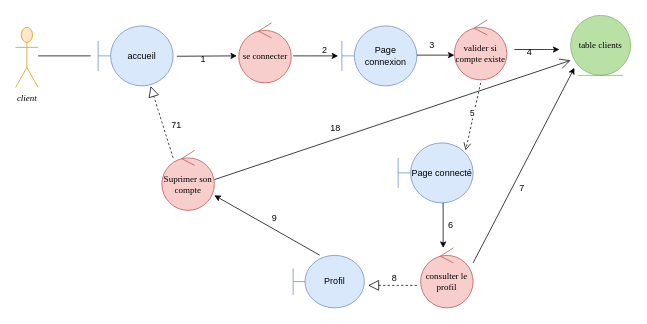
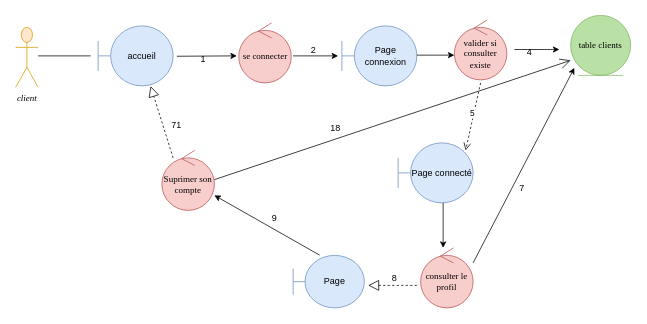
  <mxCell id="0" />
  <mxCell id="1" parent="0" />
  <mxCell id="2" value="client" style="shape=umlActor;verticalLabelPosition=bottom;labelBackgroundColor=#ffffff;verticalAlign=top;html=1;fontFamily=Verdana;labelBorderColor=none;fontStyle=2;fillColor=#ffe6cc;strokeColor=#d79b00;" vertex="1" parent="1"><mxGeometry y="36" width="30" height="80" as="geometry" x="20" /></mxCell>
  <mxCell id="3" value="" style="line;strokeWidth=1;fillColor=none;align=left;verticalAlign=middle;spacingTop=-1;spacingLeft=3;spacingRight=3;rotatable=0;labelPosition=right;points=[];portConstraint=eastwest;fontFamily=Verdana;" vertex="1" parent="1"><mxGeometry x="50" y="70" width="70" height="8" as="geometry" /></mxCell>
  <mxCell id="4" value="accueil" style="shape=umlBoundary;whiteSpace=wrap;html=1;fillColor=#dae8fc;strokeColor=#6c8ebf;" vertex="1" parent="1"><mxGeometry x="130" y="34" width="100" height="80" as="geometry" /></mxCell>
  <mxCell id="5" value="se connecter" style="ellipse;shape=umlControl;whiteSpace=wrap;html=1;fontFamily=Verdana;fillColor=#f8cecc;strokeColor=#b85450;" vertex="1" parent="1"><mxGeometry x="317.5" y="30" width="70" height="80" as="geometry" /></mxCell>
  <mxCell id="6" value="" style="endArrow=classic;html=1;" edge="1" parent="1"><mxGeometry width="50" height="50" relative="1" as="geometry"><mxPoint x="390" y="74" as="sourcePoint" /><mxPoint x="450" y="74" as="targetPoint" /></mxGeometry></mxCell>
- <mxCell id="7" value="2" style="text;html=1;resizable=0;points=[];autosize=1;align=left;verticalAlign=top;spacingTop=-4;" vertex="1" parent="1"><mxGeometry x="426.5" y="56" width="20" height="20" as="geometry" /></mxCell>
+ <mxCell id="7" value="2" style="text;html=1;resizable=0;points=[];autosize=1;align=left;verticalAlign=top;spacingTop=-4;" vertex="1" parent="1"><mxGeometry x="411.5" y="56" width="20" height="20" as="geometry" /></mxCell>
  <mxCell id="8" value="table clients" style="ellipse;shape=umlEntity;whiteSpace=wrap;html=1;fontFamily=Verdana;fillColor=#B9E0A5;strokeColor=#82b366;" vertex="1" parent="1"><mxGeometry x="760" y="20" width="80" height="80" as="geometry" /></mxCell>
  <mxCell id="9" value="" style="endArrow=classic;html=1;" edge="1" parent="1"><mxGeometry width="50" height="50" relative="1" as="geometry"><mxPoint x="235" y="74.5" as="sourcePoint" /><mxPoint x="315" y="74" as="targetPoint" /></mxGeometry></mxCell>
  <mxCell id="10" value="1" style="text;html=1;resizable=0;points=[];autosize=1;align=left;verticalAlign=top;spacingTop=-4;" vertex="1" parent="1"><mxGeometry x="265" y="69" width="20" height="20" as="geometry" /></mxCell>
- <mxCell id="11" value="valider si compte existe" style="ellipse;shape=umlControl;whiteSpace=wrap;html=1;fontFamily=Verdana;fillColor=#f8cecc;strokeColor=#b85450;" vertex="1" parent="1"><mxGeometry x="605" y="26" width="70" height="80" as="geometry" /></mxCell>
+ <mxCell id="11" value="valider si consulter existe" style="ellipse;shape=umlControl;whiteSpace=wrap;html=1;fontFamily=Verdana;fillColor=#f8cecc;strokeColor=#b85450;" vertex="1" parent="1"><mxGeometry x="605" y="26" width="70" height="80" as="geometry" /></mxCell>
  <mxCell id="12" value="" style="endArrow=classic;html=1;" edge="1" parent="1"><mxGeometry width="50" height="50" relative="1" as="geometry"><mxPoint x="685" y="65.5" as="sourcePoint" /><mxPoint x="745" y="65.5" as="targetPoint" /><Array as="points"><mxPoint x="735" y="65.5" /></Array></mxGeometry></mxCell>
  <mxCell id="13" value="4" style="text;html=1;resizable=0;points=[];autosize=1;align=left;verticalAlign=top;spacingTop=-4;" vertex="1" parent="1"><mxGeometry x="700" y="59" width="20" height="20" as="geometry" /></mxCell>
  <mxCell id="14" value="5" style="html=1;verticalAlign=bottom;endArrow=open;dashed=1;endSize=8;entryX=0.9;entryY=0.125;entryDx=0;entryDy=0;entryPerimeter=0;" edge="1" parent="1" target="15"><mxGeometry x="0.111" relative="1" as="geometry"><mxPoint x="640" y="110" as="sourcePoint" /><mxPoint x="584.5" y="190" as="targetPoint" /><Array as="points" /><mxPoint as="offset" /></mxGeometry></mxCell>
  <mxCell id="15" value="Page connecté" style="shape=umlBoundary;whiteSpace=wrap;html=1;fillColor=#dae8fc;strokeColor=#6c8ebf;" vertex="1" parent="1"><mxGeometry x="530" y="190" width="100" height="80" as="geometry" /></mxCell>
  <mxCell id="16" value="" style="endArrow=classic;html=1;" edge="1" parent="1"><mxGeometry width="50" height="50" relative="1" as="geometry"><mxPoint x="590" y="270" as="sourcePoint" /><mxPoint x="590" y="330" as="targetPoint" /></mxGeometry></mxCell>
  <mxCell id="17" value="consulter le profil" style="ellipse;shape=umlControl;whiteSpace=wrap;html=1;fontFamily=Verdana;fillColor=#f8cecc;strokeColor=#b85450;" vertex="1" parent="1"><mxGeometry x="560" y="330" width="70" height="80" as="geometry" /></mxCell>
- <mxCell id="18" value="6" style="text;html=1;resizable=0;points=[];autosize=1;align=left;verticalAlign=top;spacingTop=-4;" vertex="1" parent="1"><mxGeometry x="595" y="290" width="20" height="20" as="geometry" /></mxCell>
- <mxCell id="19" value="Profil" style="shape=umlBoundary;whiteSpace=wrap;html=1;fillColor=#dae8fc;strokeColor=#6c8ebf;" vertex="1" parent="1"><mxGeometry x="390" y="340" width="95" height="70" as="geometry" /></mxCell>
+ <mxCell id="19" value="Page" style="shape=umlBoundary;whiteSpace=wrap;html=1;fillColor=#dae8fc;strokeColor=#6c8ebf;" vertex="1" parent="1"><mxGeometry x="390" y="340" width="95" height="70" as="geometry" /></mxCell>
  <mxCell id="20" value="" style="endArrow=block;dashed=1;endFill=0;endSize=12;html=1;" edge="1" parent="1"><mxGeometry width="160" relative="1" as="geometry"><mxPoint x="555" y="380" as="sourcePoint" /><mxPoint x="490" y="380" as="targetPoint" /></mxGeometry></mxCell>
  <mxCell id="21" value="" style="endArrow=classic;html=1;" edge="1" parent="1"><mxGeometry width="50" height="50" relative="1" as="geometry"><mxPoint x="630" y="350" as="sourcePoint" /><mxPoint x="765" y="90" as="targetPoint" /></mxGeometry></mxCell>
  <mxCell id="22" value="7" style="text;html=1;resizable=0;points=[];autosize=1;align=left;verticalAlign=top;spacingTop=-4;" vertex="1" parent="1"><mxGeometry x="690" y="240" width="20" height="20" as="geometry" /></mxCell>
  <mxCell id="23" value="8" style="text;html=1;resizable=0;points=[];autosize=1;align=left;verticalAlign=top;spacingTop=-4;" vertex="1" parent="1"><mxGeometry x="520" y="359.5" width="20" height="20" as="geometry" /></mxCell>
  <mxCell id="24" value="Page connexion" style="shape=umlBoundary;whiteSpace=wrap;html=1;fillColor=#dae8fc;strokeColor=#6c8ebf;" vertex="1" parent="1"><mxGeometry x="455" y="34" width="100" height="80" as="geometry" /></mxCell>
  <mxCell id="25" value="" style="endArrow=classic;html=1;" edge="1" parent="1"><mxGeometry width="50" height="50" relative="1" as="geometry"><mxPoint x="555" y="73" as="sourcePoint" /><mxPoint x="605" y="73" as="targetPoint" /></mxGeometry></mxCell>
- <mxCell id="26" value="3" style="text;html=1;resizable=0;points=[];autosize=1;align=left;verticalAlign=top;spacingTop=-4;" vertex="1" parent="1"><mxGeometry x="570" y="50" width="20" height="20" as="geometry" /></mxCell>
  <mxCell id="27" value="Suprimer son compte" style="ellipse;shape=umlControl;whiteSpace=wrap;html=1;fontFamily=Verdana;fillColor=#f8cecc;strokeColor=#b85450;" vertex="1" parent="1"><mxGeometry x="215" y="200" width="70" height="80" as="geometry" /></mxCell>
  <mxCell id="28" value="" style="endArrow=classic;html=1;exitX=0.372;exitY=-0.005;exitDx=0;exitDy=0;exitPerimeter=0;" edge="1" parent="1" source="19"><mxGeometry width="50" height="50" relative="1" as="geometry"><mxPoint x="415" y="330" as="sourcePoint" /><mxPoint x="285" y="260" as="targetPoint" /></mxGeometry></mxCell>
  <mxCell id="29" value="9" style="text;html=1;resizable=0;points=[];autosize=1;align=left;verticalAlign=top;spacingTop=-4;" vertex="1" parent="1"><mxGeometry x="360" y="280" width="20" height="20" as="geometry" /></mxCell>
  <mxCell id="30" value="" style="endArrow=block;dashed=1;endFill=0;endSize=12;html=1;entryX=0.7;entryY=1.004;entryDx=0;entryDy=0;entryPerimeter=0;" edge="1" parent="1" target="4"><mxGeometry width="160" relative="1" as="geometry"><mxPoint x="230" y="210" as="sourcePoint" /><mxPoint x="390" y="330" as="targetPoint" /></mxGeometry></mxCell>
  <mxCell id="31" value="" style="endArrow=open;endFill=1;endSize=12;html=1;entryX=0;entryY=0.75;entryDx=0;entryDy=0;entryPerimeter=0;" edge="1" parent="1" target="8"><mxGeometry width="160" relative="1" as="geometry"><mxPoint x="285" y="239" as="sourcePoint" /><mxPoint x="445" y="239" as="targetPoint" /></mxGeometry></mxCell>
  <mxCell id="32" value="18" style="text;html=1;resizable=0;points=[];autosize=1;align=left;verticalAlign=top;spacingTop=-4;" vertex="1" parent="1"><mxGeometry x="437.5" y="160" width="30" height="20" as="geometry" /></mxCell>
  <mxCell id="33" value="71" style="text;html=1;resizable=0;points=[];autosize=1;align=left;verticalAlign=top;spacingTop=-4;" vertex="1" parent="1"><mxGeometry x="226" y="156" width="30" height="20" as="geometry" /></mxCell>
